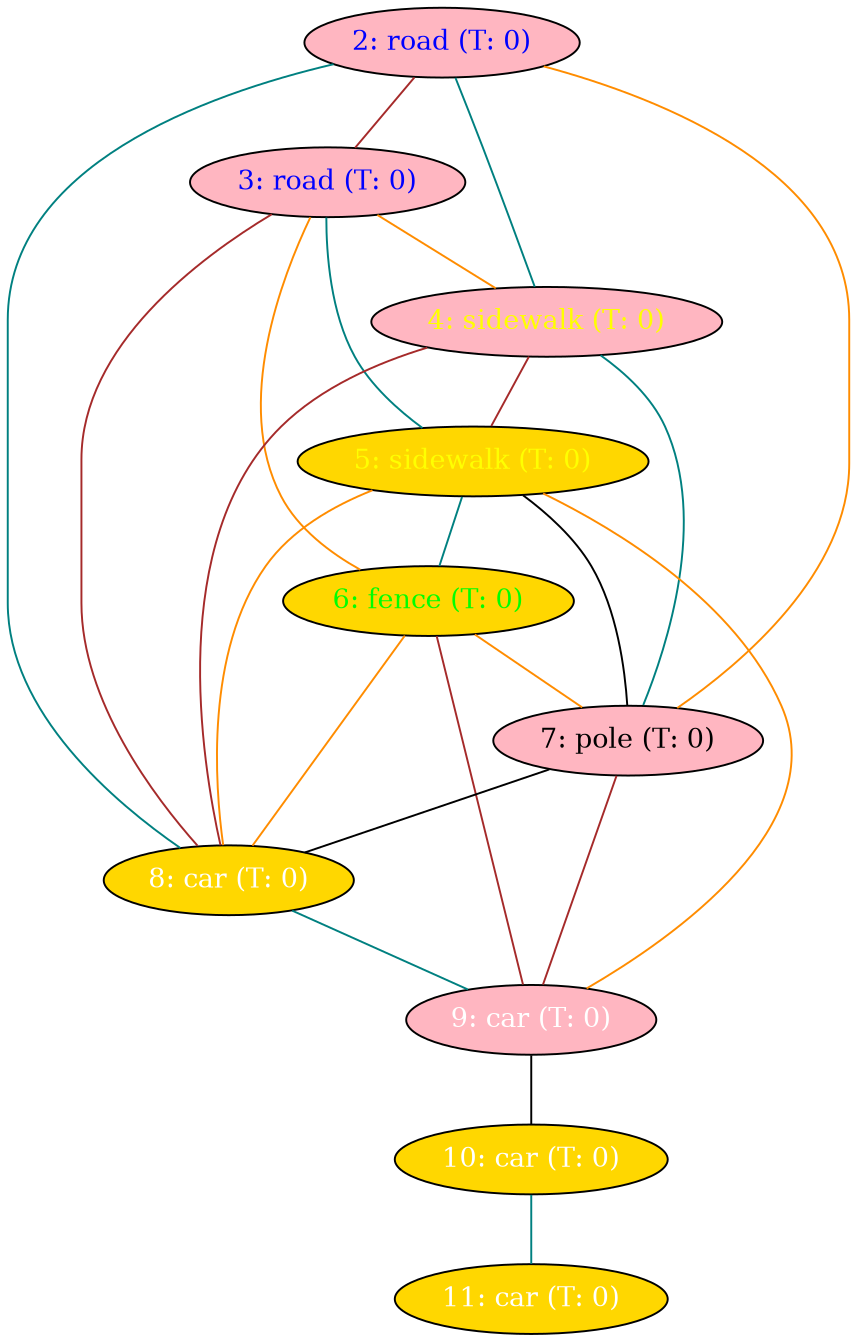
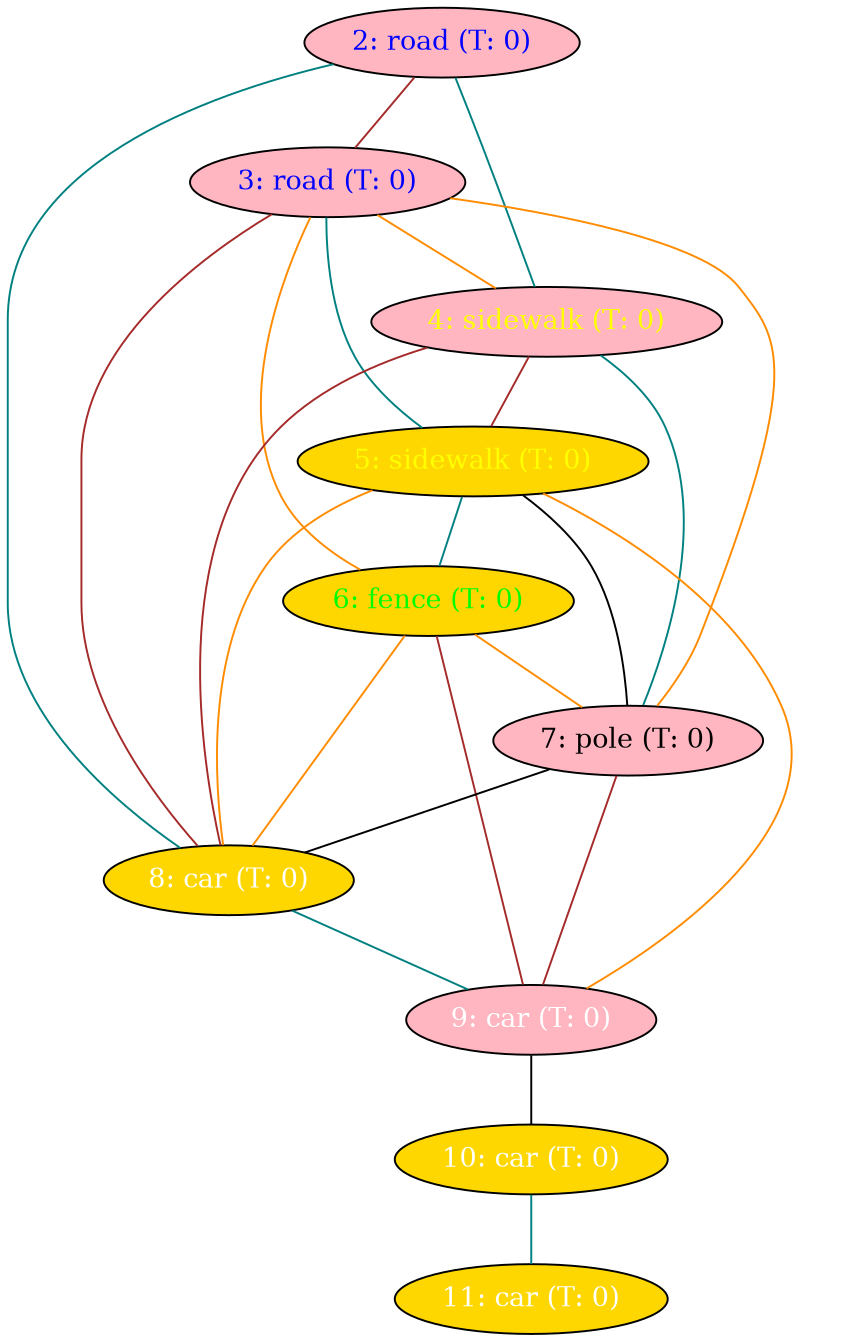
  graph {
    node [fillcolor=lightpink fontcolor="#ffffff" style=filled]
    edge [color=teal penwidth=1]
    n1 [fontcolor="#0000ff" label="2: road (T: 0)"]
    n2 [fontcolor="#0000ff" label="3: road (T: 0)"]
    n3 [fontcolor="#ffff00" label="4: sidewalk (T: 0)"]
    n4 [fillcolor=gold label="8: car (T: 0)"]
    n5 [fillcolor=gold fontcolor="#ffff00" label="5: sidewalk (T: 0)"]
    n6 [fillcolor=gold fontcolor="#00ff00" label="6: fence (T: 0)"]
    n7 [fontcolor="#000000" label="7: pole (T: 0)"]
    n8 [label="9: car (T: 0)"]
    n9 [fillcolor=gold label="10: car (T: 0)"]
    n10 [fillcolor=gold label="11: car (T: 0)"]
    n1 -- n2 [color=brown]
    n1 -- n3
    n1 -- n4
    n2 -- n3 [color=darkorange]
    n2 -- n4 [color=brown]
    n2 -- n5
    n2 -- n6 [color=darkorange]
-   n1 -- n7 [color=darkorange]
+   n2 -- n7 [color=darkorange]
    n3 -- n4 [color=brown]
    n3 -- n5 [color=brown]
    n3 -- n7
    n4 -- n8
    n5 -- n4 [color=darkorange]
    n5 -- n6
    n5 -- n7 [color=black]
    n5 -- n8 [color=darkorange]
    n6 -- n4 [color=darkorange]
    n6 -- n7 [color=darkorange]
    n6 -- n8 [color=brown]
    n7 -- n4 [color=black]
    n7 -- n8 [color=brown]
    n8 -- n9 [color=black]
    n9 -- n10
  }
